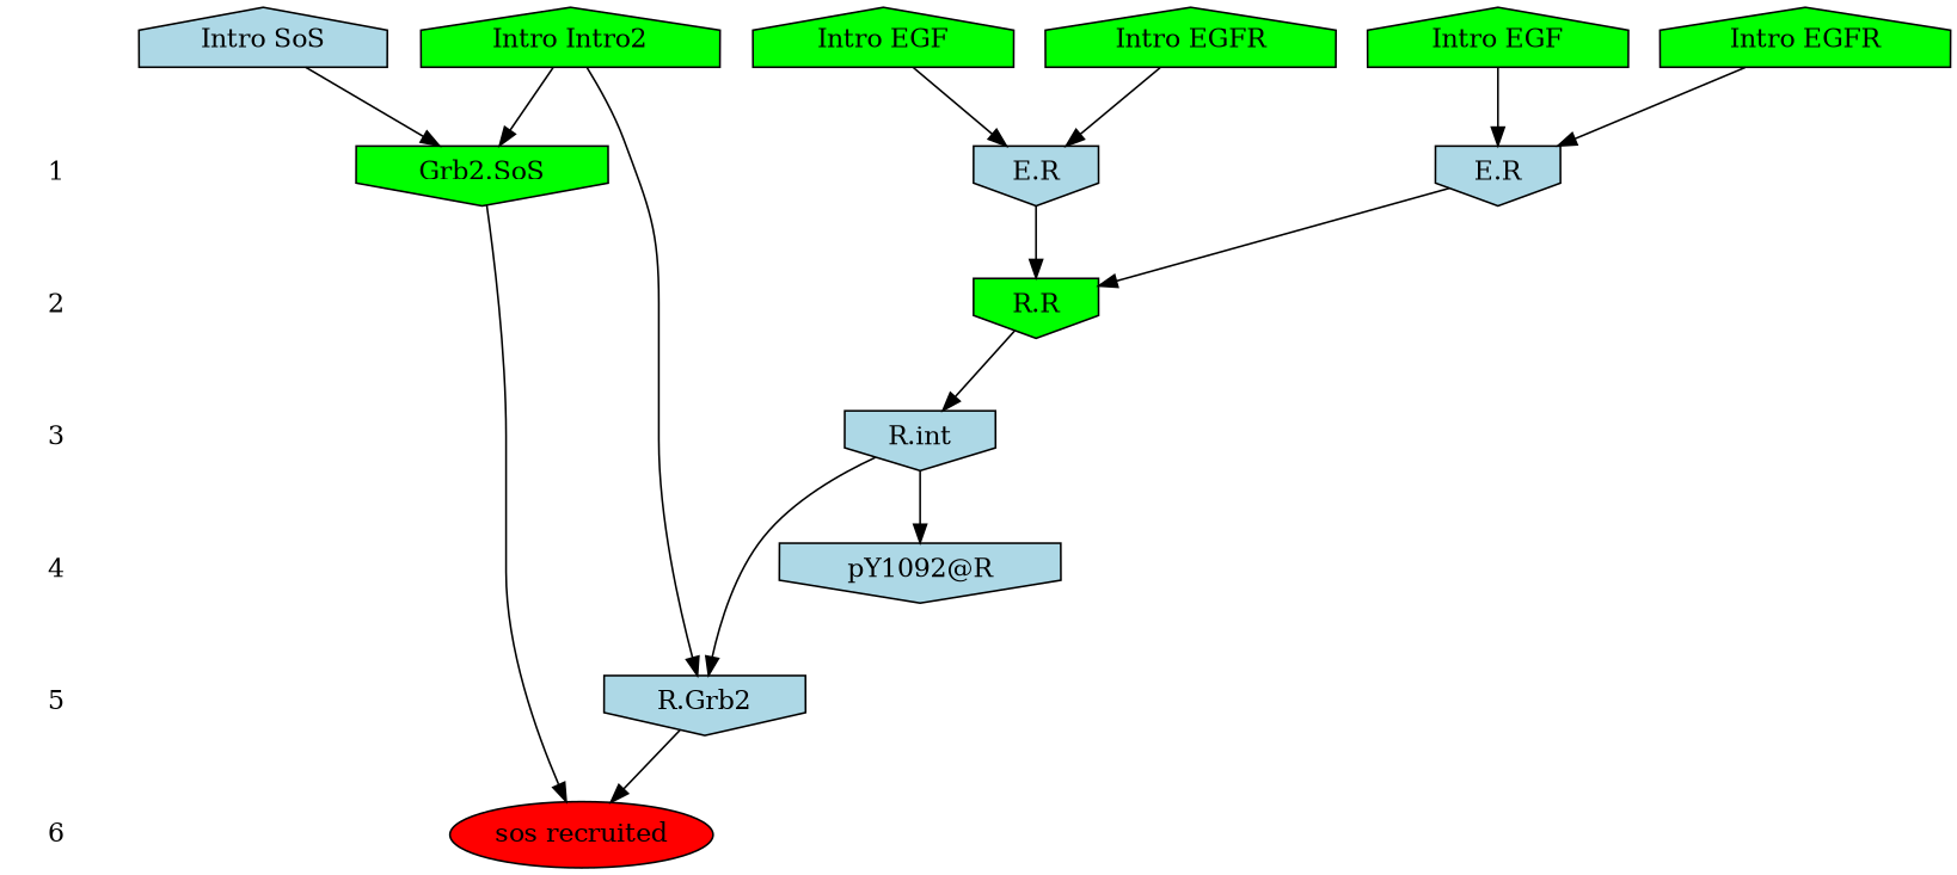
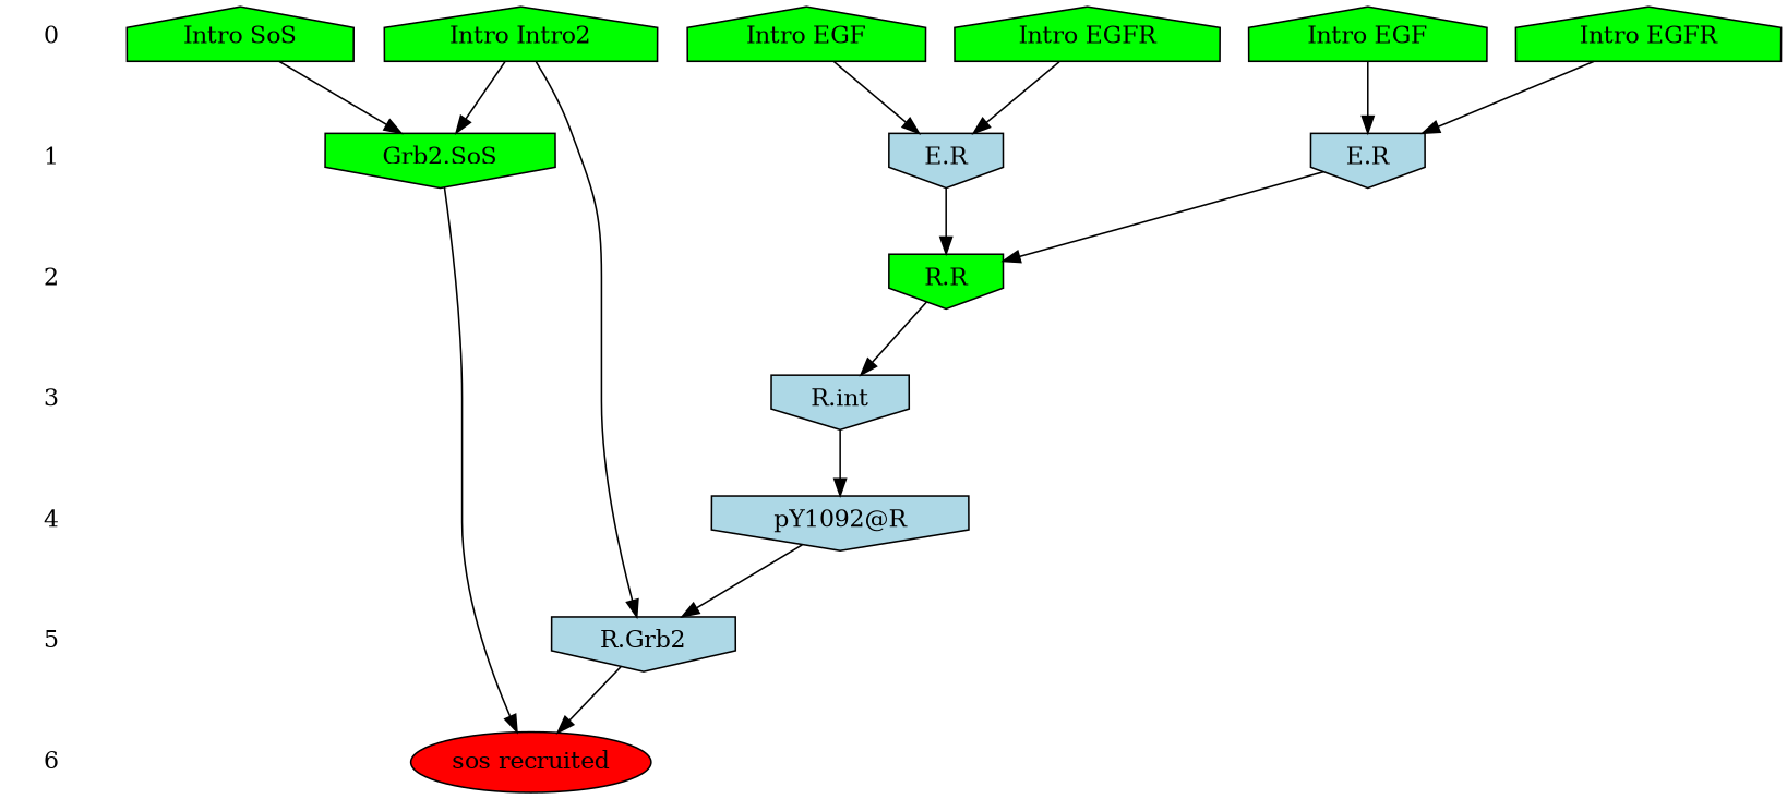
  digraph {
    ranksep=.5
    node [shape=plaintext fillcolor=green style=filled]
+   0 [fillcolor="" style=""]
    n2 [label="Intro EGF" shape=house]
    n3 [label="Intro EGF" shape=house]
    n4 [label="Intro EGFR" shape=house]
    n5 [label="Intro EGFR" shape=house]
-   n6 [fillcolor=lightblue label="Intro SoS" shape=house]
+   n6 [label="Intro SoS" shape=house]
    n7 [label="Intro Intro2" shape=house]
    1 [fillcolor="" style=""]
    n9 [fillcolor=lightblue label="E.R" shape=invhouse]
    n10 [fillcolor=lightblue label="E.R" shape=invhouse]
    n11 [label="Grb2.SoS" shape=invhouse]
    2 [fillcolor="" style=""]
    n13 [label="R.R" shape=invhouse]
    3 [fillcolor="" style=""]
    n15 [fillcolor=lightblue label="R.int" shape=invhouse]
    4 [fillcolor="" style=""]
    n17 [fillcolor=lightblue label="pY1092@R" shape=invhouse]
    5 [fillcolor="" style=""]
    n19 [fillcolor=lightblue label="R.Grb2" shape=invhouse]
    6 [fillcolor="" style=""]
    n21 [fillcolor=red label="sos recruited" shape=""]
    subgraph sub_1 {
      rank=same
+     0
      n2
      n3
      n4
      n5
      n6
      n7
    }
    subgraph sub_2 {
      rank=same
      1
      n9
      n10
      n11
    }
    subgraph sub_3 {
      rank=same
      2
      n13
    }
    subgraph sub_4 {
      rank=same
      3
      n15
    }
    subgraph sub_5 {
      rank=same
      4
      n17
    }
    subgraph sub_6 {
      rank=same
      5
      n19
    }
    subgraph sub_7 {
      rank=same
      6
      n21
    }
+   0 -> 1 [style=invis]
    n2 -> n10
    n3 -> n9
    n4 -> n9
    n5 -> n10
    n6 -> n11
    n7 -> n11
    n7 -> n19
    1 -> 2 [style=invis]
    n9 -> n13
    n10 -> n13
    n11 -> n21
    2 -> 3 [style=invis]
    n13 -> n15
    3 -> 4 [style=invis]
    n15 -> n17
    4 -> 5 [style=invis]
-   n15 -> n19
+   n17 -> n19
    5 -> 6 [style=invis]
    n19 -> n21
  }
